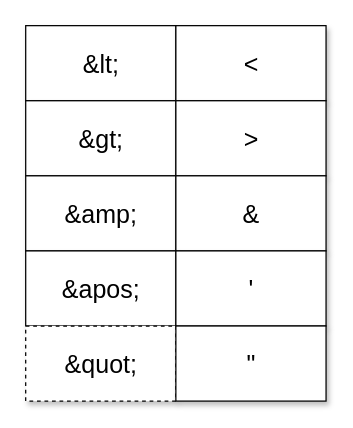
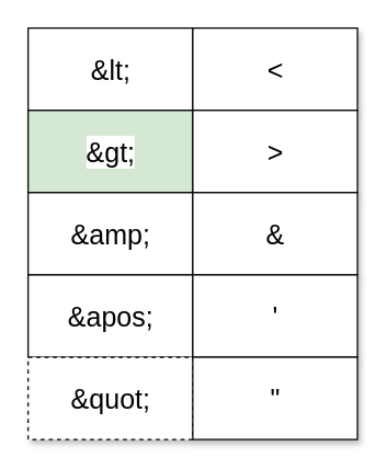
  <mxCell id="0" />
  <mxCell id="1" parent="0" />
  <mxCell id="2" value="&amp;amp;lt;" style="rounded=0;shadow=1;labelBackgroundColor=default;fontSize=20;html=1;fontStyle=0;labelBorderColor=none;" vertex="1" parent="1"><mxGeometry x="20" y="20" width="120" height="60" as="geometry" /></mxCell>
  <mxCell id="3" value="&amp;lt;" style="rounded=0;shadow=1;labelBackgroundColor=default;fontSize=20;html=1;fontStyle=0;labelBorderColor=none;" vertex="1" parent="1"><mxGeometry x="140" y="20" width="120" height="60" as="geometry" /></mxCell>
- <mxCell id="4" value="&amp;amp;gt;" style="rounded=0;shadow=1;labelBackgroundColor=default;fontSize=20;html=1;fontStyle=0;labelBorderColor=none;" vertex="1" parent="1"><mxGeometry x="20" y="80" width="120" height="60" as="geometry" /></mxCell>
+ <mxCell id="4" value="&amp;amp;gt;" style="rounded=0;shadow=1;labelBackgroundColor=default;fontSize=20;html=1;fontStyle=0;labelBorderColor=none;fillColor=#d5e8d4;" vertex="1" parent="1"><mxGeometry x="20" y="80" width="120" height="60" as="geometry" /></mxCell>
  <mxCell id="5" value="&amp;gt;" style="rounded=0;shadow=1;labelBackgroundColor=default;fontSize=20;html=1;fontStyle=0;labelBorderColor=none;" vertex="1" parent="1"><mxGeometry x="140" y="80" width="120" height="60" as="geometry" /></mxCell>
  <mxCell id="6" value="&amp;amp;amp;" style="rounded=0;shadow=1;labelBackgroundColor=default;fontSize=20;html=1;fontStyle=0;labelBorderColor=none;" vertex="1" parent="1"><mxGeometry x="20" y="140" width="120" height="60" as="geometry" /></mxCell>
  <mxCell id="7" value="&amp;amp;" style="rounded=0;shadow=1;labelBackgroundColor=default;fontSize=20;html=1;fontStyle=0;labelBorderColor=none;" vertex="1" parent="1"><mxGeometry x="140" y="140" width="120" height="60" as="geometry" /></mxCell>
  <mxCell id="8" value="&amp;amp;apos;" style="rounded=0;shadow=1;labelBackgroundColor=default;fontSize=20;html=1;fontStyle=0;labelBorderColor=none;" vertex="1" parent="1"><mxGeometry x="20" y="200" width="120" height="60" as="geometry" /></mxCell>
  <mxCell id="9" value="'" style="rounded=0;shadow=1;labelBackgroundColor=default;fontSize=20;html=1;fontStyle=0;labelBorderColor=none;" vertex="1" parent="1"><mxGeometry x="140" y="200" width="120" height="60" as="geometry" /></mxCell>
  <mxCell id="10" value="&amp;amp;quot;" style="rounded=0;shadow=1;labelBackgroundColor=default;fontSize=20;html=1;fontStyle=0;labelBorderColor=none;dashed=1;" vertex="1" parent="1"><mxGeometry x="20" y="260" width="120" height="60" as="geometry" /></mxCell>
  <mxCell id="11" value="&quot;" style="rounded=0;shadow=1;labelBackgroundColor=default;fontSize=20;html=1;fontStyle=0;labelBorderColor=none;" vertex="1" parent="1"><mxGeometry x="140" y="260" width="120" height="60" as="geometry" /></mxCell>
